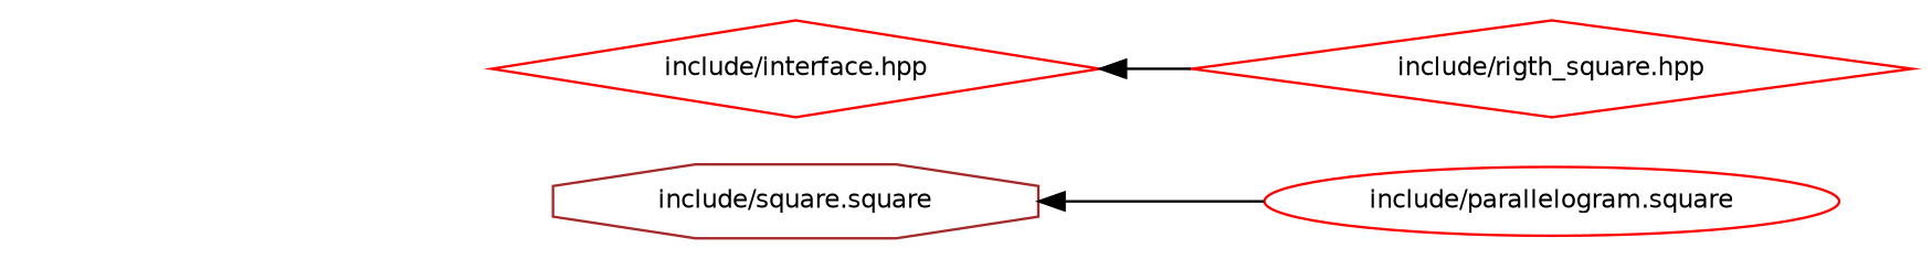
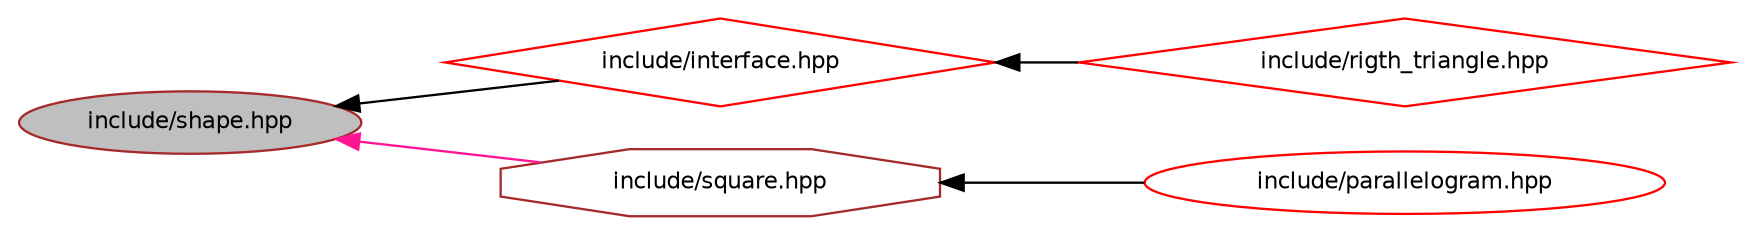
  digraph {
    rankdir=LR
    node [color=red fillcolor=white fontname=Helvetica fontsize=10 shape=ellipse style=filled]
    edge [color=black dir=back fontname=Helvetica fontsize=10 labelfontname=Helvetica labelfontsize=10 style=solid]
+   n1 [color=brown fillcolor=grey75 fontcolor=black height=0.2 label="include/shape.hpp" width=0.4]
    n2 [height=0.2 label="include/interface.hpp" shape=diamond width=0.4]
-   n3 [color=brown height=0.2 label="include/square.square" shape=octagon width=0.4]
-   n4 [height=0.2 label="include/rigth_square.hpp" shape=diamond width=0.4]
-   n5 [height=0.2 label="include/parallelogram.square" width=0.4]
+   n3 [color=brown height=0.2 label="include/square.hpp" shape=octagon width=0.4]
+   n4 [height=0.2 label="include/rigth_triangle.hpp" shape=diamond width=0.4]
+   n5 [height=0.2 label="include/parallelogram.hpp" width=0.4]
+   n1 -> n2
+   n1 -> n3 [color=deeppink]
    n2 -> n4
    n3 -> n5
  }
